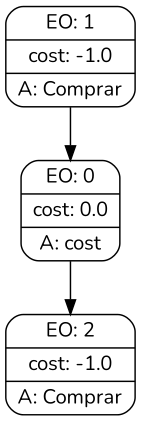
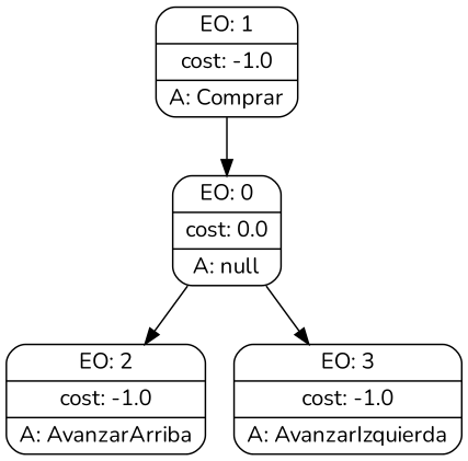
  digraph {
    fontname=Nunito
    node [fontname=Nunito shape=Mrecord]
    edge [fontname=Nunito]
-   n1 [label="{EO: 0|cost: 0.0|A: cost}"]
-   n2 [label="{EO: 2|cost: -1.0|A: Comprar}"]
+   n1 [label="{EO: 0|cost: 0.0|A: null}"]
+   n2 [label="{EO: 2|cost: -1.0|A: AvanzarArriba}"]
+   n3 [label="{EO: 3|cost: -1.0|A: AvanzarIzquierda}"]
    n4 [label="{EO: 1|cost: -1.0|A: Comprar}"]
    n1 -> n2
+   n1 -> n3
    n4 -> n1
  }
